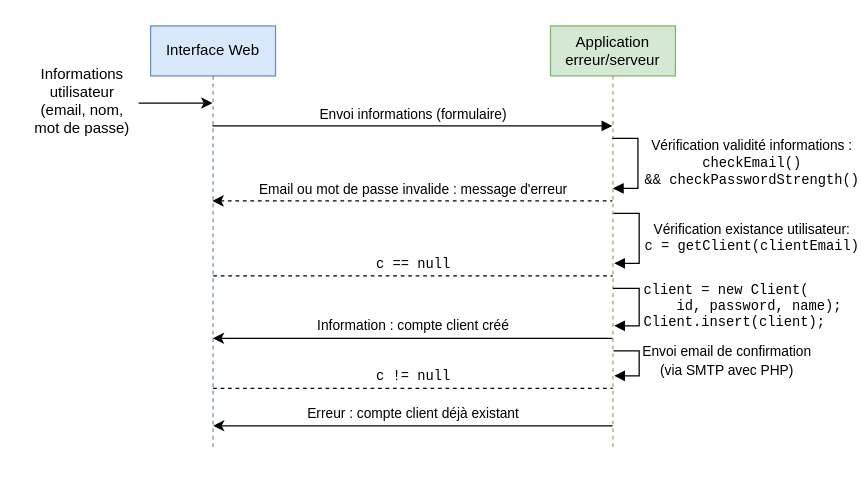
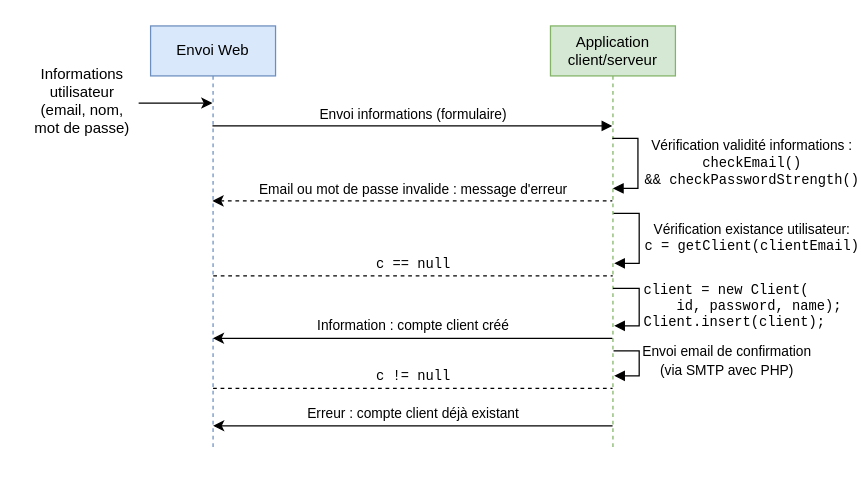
  <mxCell id="0" />
  <mxCell id="1" parent="0" />
- <mxCell id="2" value="Interface Web" style="shape=umlLifeline;perimeter=lifelinePerimeter;whiteSpace=wrap;html=1;container=1;collapsible=0;recursiveResize=0;outlineConnect=0;fillColor=#dae8fc;strokeColor=#6c8ebf;" vertex="1" parent="1"><mxGeometry x="120" y="20" width="100" height="340" as="geometry" /></mxCell>
- <mxCell id="3" value="&lt;div&gt;Application&lt;/div&gt;&lt;div&gt;erreur/serveur&lt;/div&gt;" style="shape=umlLifeline;perimeter=lifelinePerimeter;whiteSpace=wrap;html=1;container=1;collapsible=0;recursiveResize=0;outlineConnect=0;fillColor=#d5e8d4;strokeColor=#82b366;" vertex="1" parent="1"><mxGeometry x="440" y="20" width="100" height="340" as="geometry" /></mxCell>
+ <mxCell id="2" value="Envoi Web" style="shape=umlLifeline;perimeter=lifelinePerimeter;whiteSpace=wrap;html=1;container=1;collapsible=0;recursiveResize=0;outlineConnect=0;fillColor=#dae8fc;strokeColor=#6c8ebf;" vertex="1" parent="1"><mxGeometry x="120" y="20" width="100" height="340" as="geometry" /></mxCell>
+ <mxCell id="3" value="&lt;div&gt;Application&lt;/div&gt;&lt;div&gt;client/serveur&lt;/div&gt;" style="shape=umlLifeline;perimeter=lifelinePerimeter;whiteSpace=wrap;html=1;container=1;collapsible=0;recursiveResize=0;outlineConnect=0;fillColor=#d5e8d4;strokeColor=#82b366;" vertex="1" parent="1"><mxGeometry x="440" y="20" width="100" height="340" as="geometry" /></mxCell>
  <mxCell id="4" value="&lt;div align=&quot;center&quot;&gt;&lt;font face=&quot;Helvetica&quot;&gt;Vérification validité informations :&lt;/font&gt;&lt;/div&gt;&lt;div align=&quot;center&quot;&gt;checkEmail()&lt;/div&gt;&lt;div align=&quot;center&quot;&gt;&amp;amp;&amp;amp; checkPasswordStrength()&lt;br&gt;&lt;/div&gt;" style="edgeStyle=orthogonalEdgeStyle;html=1;align=center;spacingLeft=2;endArrow=block;rounded=0;fontFamily=Courier New;" edge="1" parent="3"><mxGeometry x="-0.018" y="90" relative="1" as="geometry"><mxPoint x="49.5" y="90" as="sourcePoint" /><Array as="points"><mxPoint x="70" y="90" /><mxPoint x="70" y="130" /><mxPoint x="49" y="130" /></Array><mxPoint x="50" y="130" as="targetPoint" /><mxPoint as="offset" /></mxGeometry></mxCell>
  <mxCell id="5" value="&lt;div align=&quot;center&quot;&gt;&lt;font face=&quot;Helvetica&quot;&gt;Vérification existance utilisateur:&lt;/font&gt;&lt;/div&gt;&lt;div align=&quot;center&quot;&gt;c = getClient(clientEmail)&lt;br&gt;&lt;/div&gt;" style="edgeStyle=orthogonalEdgeStyle;html=1;align=center;spacingLeft=2;endArrow=block;rounded=0;fontFamily=Courier New;" edge="1" parent="3"><mxGeometry x="-0.017" y="89" relative="1" as="geometry"><mxPoint x="50.5" y="150" as="sourcePoint" /><Array as="points"><mxPoint x="71" y="150" /><mxPoint x="71" y="190" /><mxPoint x="50" y="190" /></Array><mxPoint x="51" y="190" as="targetPoint" /><mxPoint as="offset" /></mxGeometry></mxCell>
  <mxCell id="6" value="&lt;div&gt;&lt;font face=&quot;Helvetica&quot;&gt;Envoi email de confirmation&lt;/font&gt;&lt;/div&gt;&lt;div&gt;&lt;font face=&quot;Helvetica&quot;&gt;(via SMTP avec PHP)&lt;br&gt;&lt;/font&gt;&lt;/div&gt;" style="edgeStyle=orthogonalEdgeStyle;html=1;align=center;spacingLeft=2;endArrow=block;rounded=0;fontFamily=Courier New;" edge="1" parent="3"><mxGeometry x="0.007" y="69" relative="1" as="geometry"><mxPoint x="50.47" y="260" as="sourcePoint" /><Array as="points"><mxPoint x="71" y="260" /><mxPoint x="71" y="280" /><mxPoint x="51" y="280" /></Array><mxPoint x="51" y="280" as="targetPoint" /><mxPoint as="offset" /></mxGeometry></mxCell>
  <mxCell id="7" value="&lt;font face=&quot;Helvetica&quot;&gt;Information : compte client créé&lt;br&gt;&lt;/font&gt;" style="html=1;verticalAlign=bottom;endArrow=none;rounded=0;fontFamily=Courier New;startArrow=classic;startFill=1;endFill=0;" edge="1" parent="3"><mxGeometry width="80" relative="1" as="geometry"><mxPoint x="-270.19" y="250" as="sourcePoint" /><mxPoint x="49.5" y="250" as="targetPoint" /><Array as="points"><mxPoint x="-210" y="250" /><mxPoint x="-50" y="250" /></Array></mxGeometry></mxCell>
  <mxCell id="8" value="&lt;div align=&quot;left&quot;&gt;client = new Client(&lt;/div&gt;&lt;div align=&quot;left&quot;&gt;&amp;nbsp;&amp;nbsp;&amp;nbsp; id, password, name);&lt;/div&gt;&lt;div align=&quot;left&quot;&gt;Client.insert(client);&lt;br&gt;&lt;/div&gt;" style="edgeStyle=orthogonalEdgeStyle;html=1;align=left;spacingLeft=2;endArrow=block;rounded=0;fontFamily=Courier New;" edge="1" parent="3"><mxGeometry x="0.009" relative="1" as="geometry"><mxPoint x="50.0" y="210" as="sourcePoint" /><Array as="points"><mxPoint x="71" y="210" /><mxPoint x="71" y="240" /><mxPoint x="51" y="240" /></Array><mxPoint x="51" y="240" as="targetPoint" /><mxPoint as="offset" /></mxGeometry></mxCell>
  <mxCell id="9" value="Envoi informations (formulaire)" style="html=1;verticalAlign=bottom;endArrow=block;rounded=0;" edge="1" parent="1" source="2" target="3"><mxGeometry width="80" relative="1" as="geometry"><mxPoint x="320" y="270" as="sourcePoint" /><mxPoint x="400" y="270" as="targetPoint" /><Array as="points"><mxPoint x="310" y="100" /></Array></mxGeometry></mxCell>
  <mxCell id="10" value="Email ou mot de passe invalide : message d'erreur" style="html=1;verticalAlign=bottom;endArrow=none;rounded=0;fontFamily=Helvetica;endFill=0;dashed=1;startArrow=classic;startFill=1;" edge="1" parent="1" source="2" target="3"><mxGeometry width="80" relative="1" as="geometry"><mxPoint x="290" y="290" as="sourcePoint" /><mxPoint x="370" y="290" as="targetPoint" /><Array as="points"><mxPoint x="360" y="160" /><mxPoint x="430" y="160" /></Array></mxGeometry></mxCell>
  <mxCell id="11" value="&lt;font face=&quot;Courier New&quot;&gt;c == null&lt;br&gt;&lt;/font&gt;" style="html=1;verticalAlign=bottom;endArrow=none;rounded=0;fontFamily=Helvetica;endFill=0;dashed=1;" edge="1" parent="1"><mxGeometry width="80" relative="1" as="geometry"><mxPoint x="170.15" y="220" as="sourcePoint" /><mxPoint x="489.84" y="220" as="targetPoint" /><Array as="points"><mxPoint x="380.34" y="220" /></Array></mxGeometry></mxCell>
  <mxCell id="12" value="&lt;div&gt;&lt;font face=&quot;Helvetica&quot;&gt;Informations&lt;/font&gt;&lt;/div&gt;&lt;div&gt;&lt;font face=&quot;Helvetica&quot;&gt;utilisateur&lt;/font&gt;&lt;/div&gt;&lt;div&gt;&lt;font face=&quot;Helvetica&quot;&gt;(email, nom,&lt;/font&gt;&lt;/div&gt;&lt;div&gt;&lt;font face=&quot;Helvetica&quot;&gt;mot de passe)&lt;br&gt;&lt;/font&gt;&lt;/div&gt;" style="text;html=1;align=center;verticalAlign=middle;resizable=0;points=[];autosize=1;strokeColor=none;fillColor=none;fontFamily=Helvetica;" vertex="1" parent="1"><mxGeometry x="20" y="50" width="90" height="60" as="geometry" /></mxCell>
  <mxCell id="13" style="edgeStyle=orthogonalEdgeStyle;rounded=0;orthogonalLoop=1;jettySize=auto;html=1;fontFamily=Helvetica;startArrow=none;startFill=0;endArrow=classic;endFill=1;exitX=1.005;exitY=0.529;exitDx=0;exitDy=0;exitPerimeter=0;" edge="1" parent="1" source="12" target="2"><mxGeometry relative="1" as="geometry"><Array as="points"><mxPoint x="140" y="82" /><mxPoint x="140" y="82" /></Array></mxGeometry></mxCell>
  <mxCell id="14" value="&lt;font face=&quot;Courier New&quot;&gt;c != null&lt;br&gt;&lt;/font&gt;" style="html=1;verticalAlign=bottom;endArrow=none;rounded=0;fontFamily=Helvetica;endFill=0;dashed=1;" edge="1" parent="1"><mxGeometry width="80" relative="1" as="geometry"><mxPoint x="170" y="310" as="sourcePoint" /><mxPoint x="489.69" y="310" as="targetPoint" /><Array as="points"><mxPoint x="380.19" y="310" /></Array></mxGeometry></mxCell>
  <mxCell id="15" value="&lt;font face=&quot;Helvetica&quot;&gt;Erreur : compte client déjà existant&lt;br&gt;&lt;/font&gt;" style="html=1;verticalAlign=bottom;endArrow=none;rounded=0;fontFamily=Courier New;startArrow=classic;startFill=1;endFill=0;" edge="1" parent="1"><mxGeometry width="80" relative="1" as="geometry"><mxPoint x="170" y="340" as="sourcePoint" /><mxPoint x="489.69" y="340" as="targetPoint" /><Array as="points"><mxPoint x="230.19" y="340" /><mxPoint x="390.19" y="340" /></Array></mxGeometry></mxCell>
